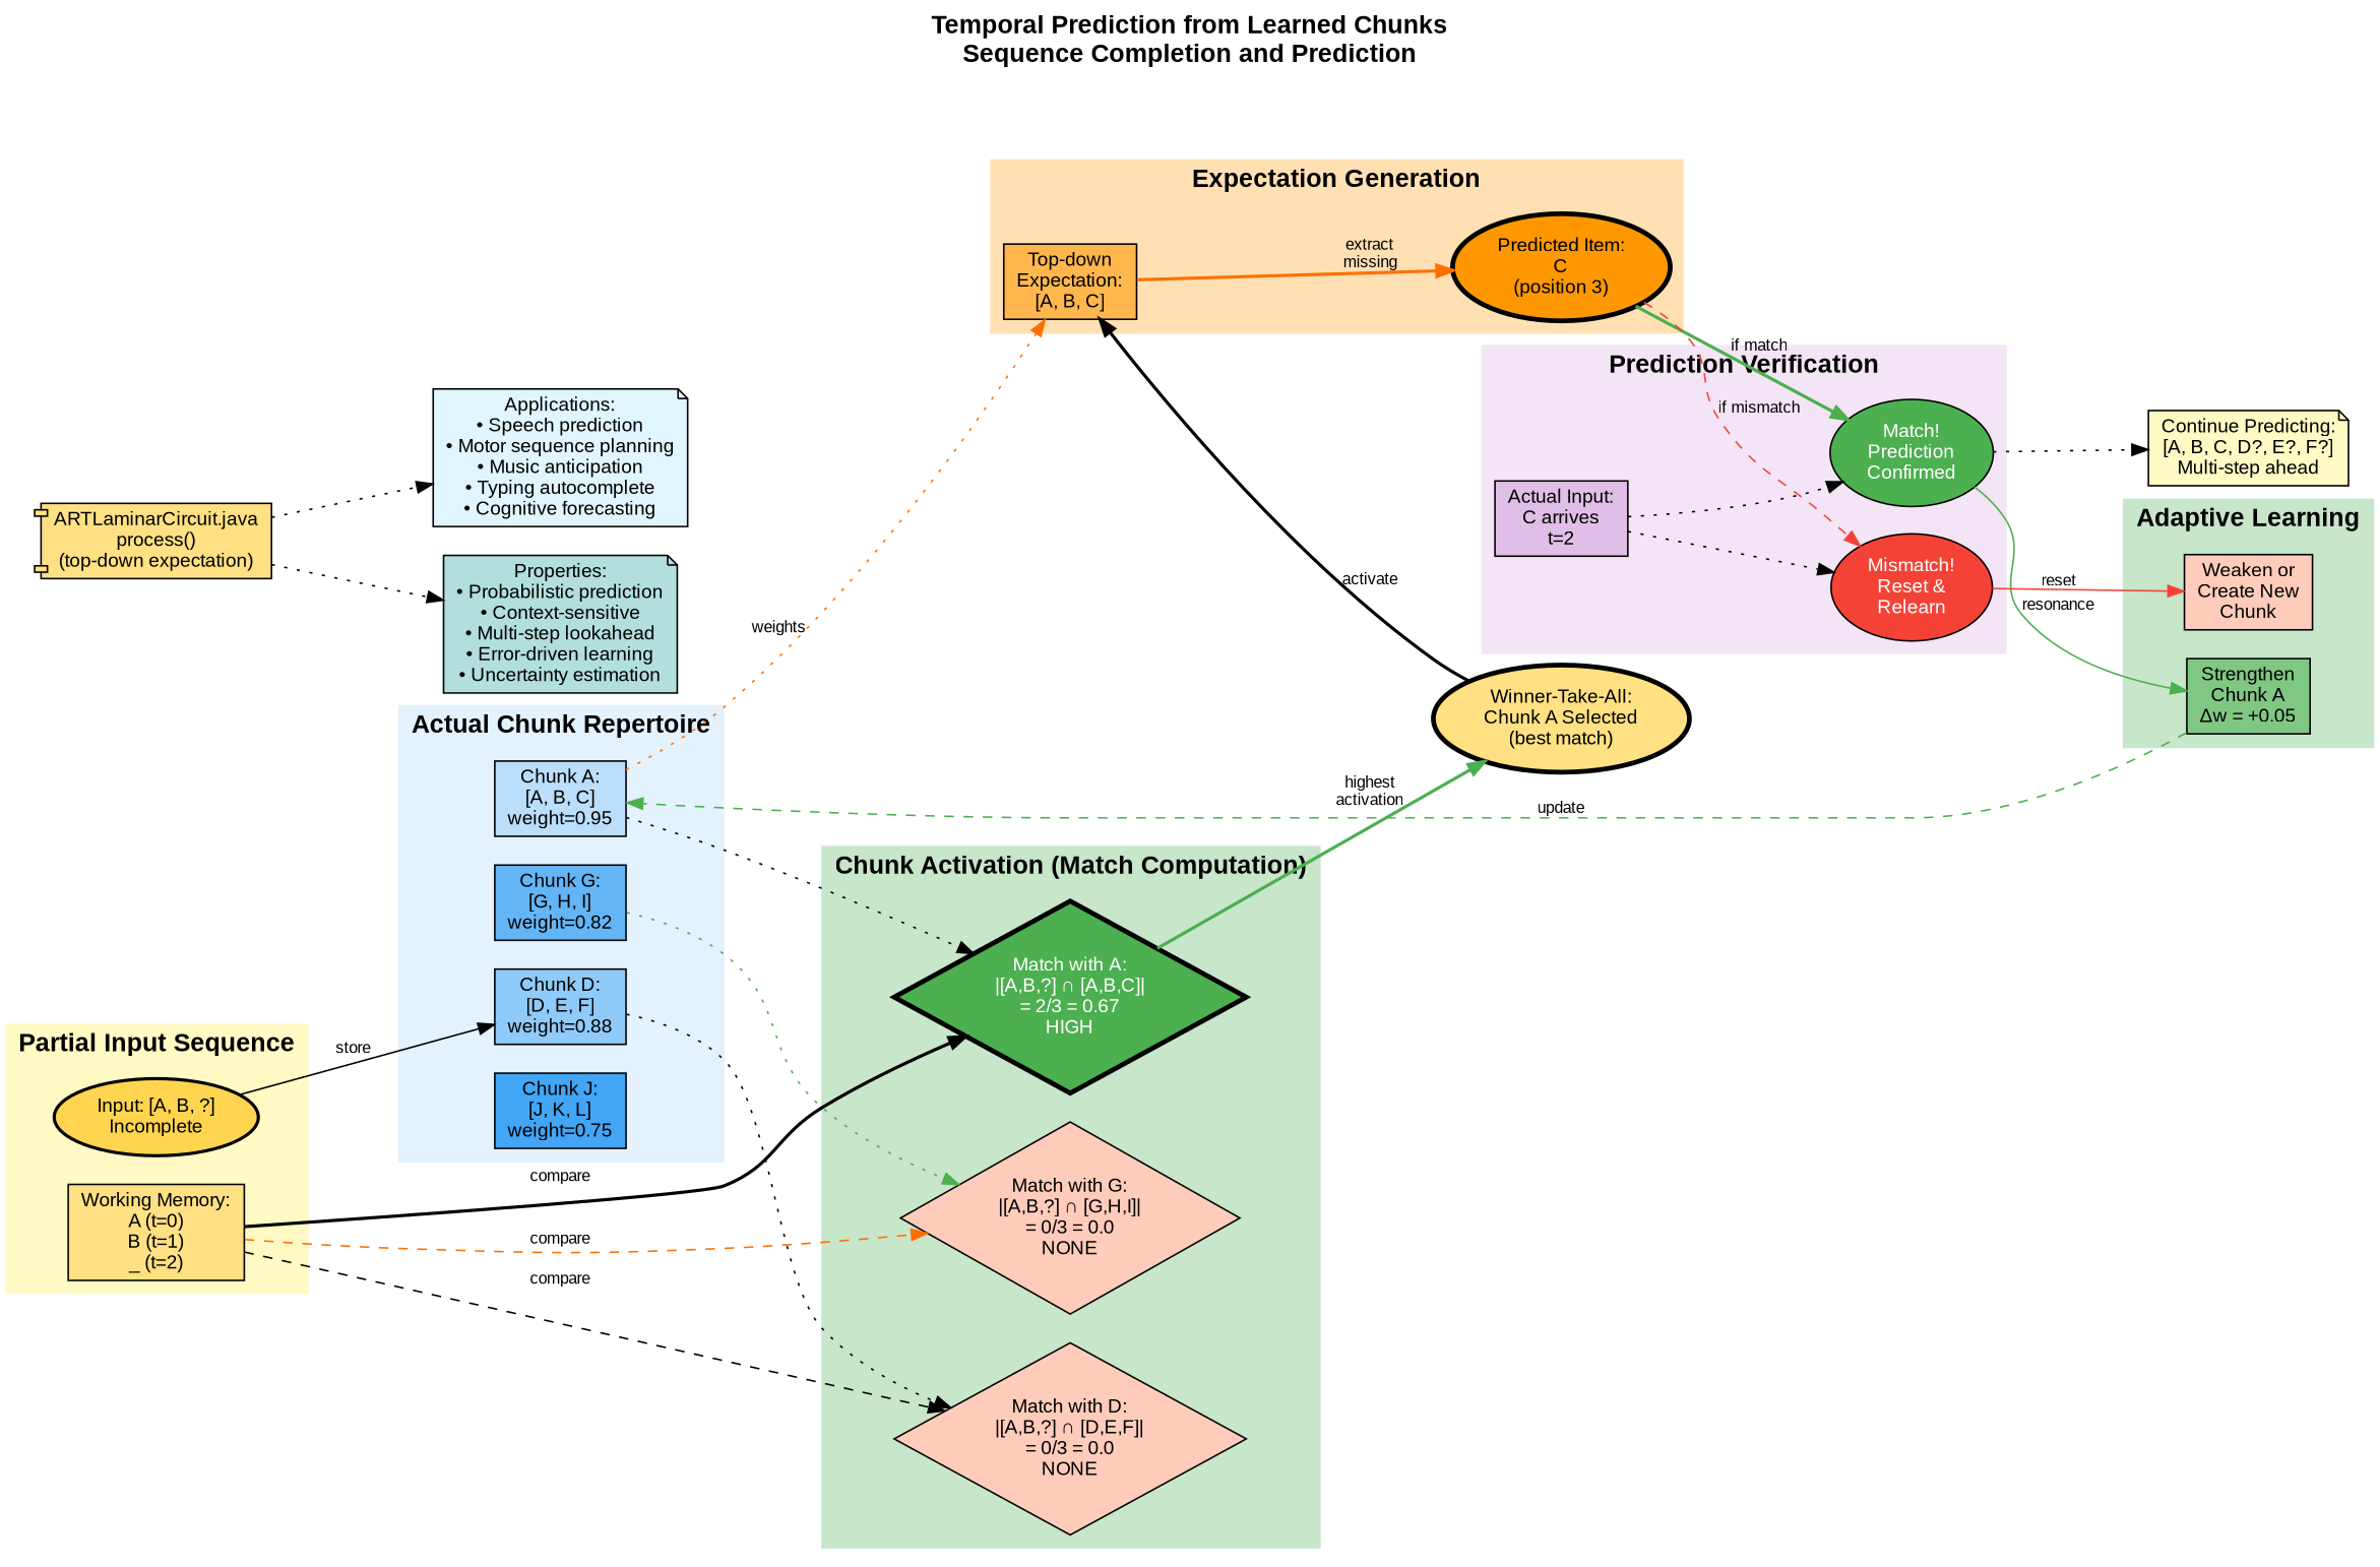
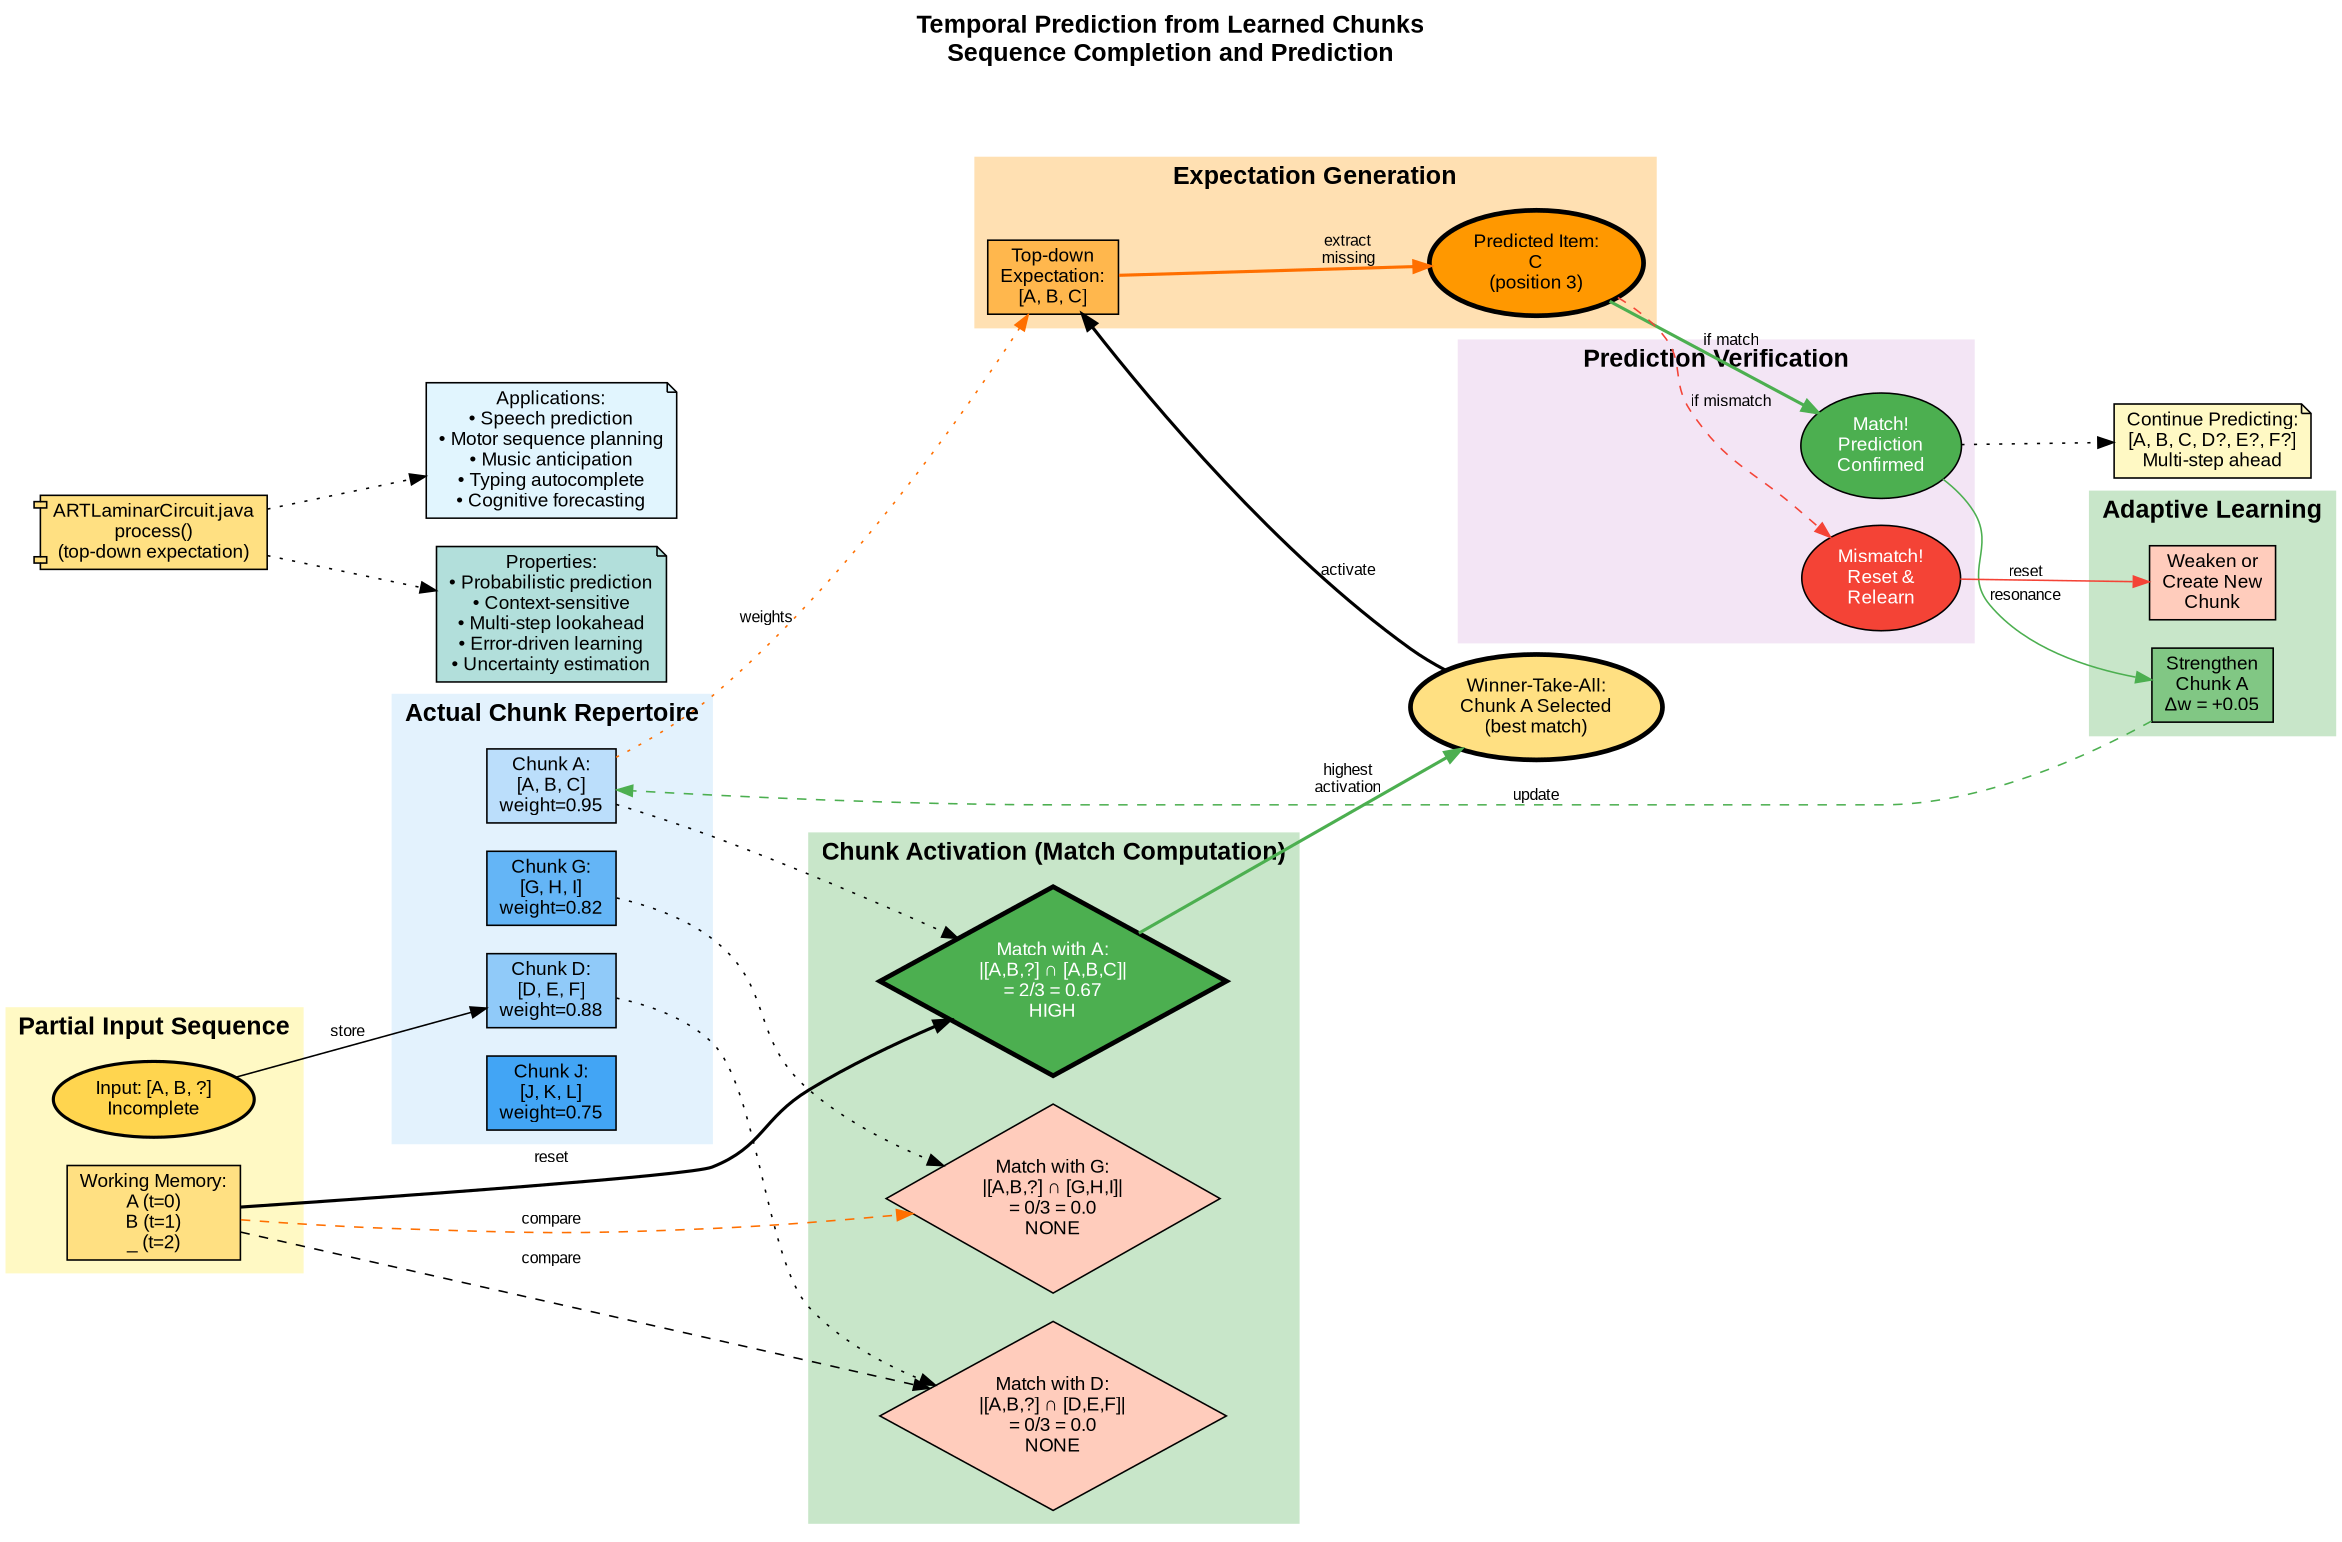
  digraph {
    bgcolor=white
    fontname="Arial Bold"
    fontsize=16
    label="Temporal Prediction from Learned Chunks\nSequence Completion and Prediction"
    labelloc=t
    rankdir=LR
    node [fillcolor="#FFE082" fontname=Arial fontsize=12 shape=box style=filled]
    edge [fontname=Arial fontsize=10 style=dotted]
    n1 [fillcolor="#BBDEFB" label="Chunk A:\n[A, B, C]\nweight=0.95"]
    n2 [fillcolor="#90CAF9" label="Chunk D:\n[D, E, F]\nweight=0.88"]
    n3 [fillcolor="#64B5F6" label="Chunk G:\n[G, H, I]\nweight=0.82"]
    n4 [fillcolor="#42A5F5" label="Chunk J:\n[J, K, L]\nweight=0.75"]
    n5 [fillcolor="#FFD54F" label="Input: [A, B, ?]\nIncomplete" penwidth=2 shape=ellipse]
    n6 [label="Working Memory:\nA (t=0)\nB (t=1)\n_ (t=2)"]
    n7 [fillcolor="#4CAF50" fontcolor=white label="Match with A:\n|[A,B,?] ∩ [A,B,C]|\n= 2/3 = 0.67\nHIGH" penwidth=3 shape=diamond]
    n8 [fillcolor="#FFCCBC" label="Match with D:\n|[A,B,?] ∩ [D,E,F]|\n= 0/3 = 0.0\nNONE" shape=diamond]
    n9 [fillcolor="#FFCCBC" label="Match with G:\n|[A,B,?] ∩ [G,H,I]|\n= 0/3 = 0.0\nNONE" shape=diamond]
    n10 [fillcolor="#FFB74D" label="Top-down\nExpectation:\n[A, B, C]"]
    n11 [fillcolor="#FF9800" label="Predicted Item:\nC\n(position 3)" penwidth=3 shape=ellipse]
-   n12 [fillcolor="#E1BEE7" label="Actual Input:\nC arrives\nt=2"]
    n13 [fillcolor="#4CAF50" fontcolor=white label="Match!\nPrediction\nConfirmed" shape=ellipse]
    n14 [fillcolor="#F44336" fontcolor=white label="Mismatch!\nReset &\nRelearn" shape=ellipse]
    n15 [fillcolor="#81C784" label="Strengthen\nChunk A\nΔw = +0.05"]
    n16 [fillcolor="#FFCCBC" label="Weaken or\nCreate New\nChunk"]
    n17 [label="Winner-Take-All:\nChunk A Selected\n(best match)" penwidth=3 shape=ellipse]
    n18 [fillcolor="#FFF9C4" label="Continue Predicting:\n[A, B, C, D?, E?, F?]\nMulti-step ahead" shape=note]
    n19 [label="ARTLaminarCircuit.java\nprocess()\n(top-down expectation)" shape=component]
    n20 [fillcolor="#E1F5FE" label="Applications:\n• Speech prediction\n• Motor sequence planning\n• Music anticipation\n• Typing autocomplete\n• Cognitive forecasting" shape=note]
    n21 [fillcolor="#B2DFDB" label="Properties:\n• Probabilistic prediction\n• Context-sensitive\n• Multi-step lookahead\n• Error-driven learning\n• Uncertainty estimation" shape=note]
    subgraph cluster_1 {
      color="#E3F2FD"
      label="Actual Chunk Repertoire"
      style=filled
      n1
      n2
      n3
      n4
    }
    subgraph cluster_2 {
      color="#FFF9C4"
      label="Partial Input Sequence"
      style=filled
      n5
      n6
    }
    subgraph cluster_3 {
      color="#FFE0B2"
      label="Expectation Generation"
      style=filled
      n10
      n11
    }
    subgraph cluster_4 {
      color="#C8E6C9"
      label="Chunk Activation (Match Computation)"
      style=filled
      n7
      n8
      n9
    }
    subgraph cluster_5 {
      color="#F3E5F5"
      label="Prediction Verification"
      style=filled
-     n12
      n13
      n14
    }
    subgraph cluster_6 {
      color="#C8E6C9"
      label="Adaptive Learning"
      style=filled
      n15
      n16
    }
    n1 -> n7
    n1 -> n10 [color="#FF6F00" label=weights]
    n2 -> n8
-   n3 -> n9 [color="#4CAF50"]
+   n3 -> n9
    n5 -> n2 [label=store style=""]
-   n6 -> n7 [label=compare penwidth=2 style=""]
+   n6 -> n7 [label=reset penwidth=2 style=""]
    n6 -> n8 [label=compare style=dashed]
    n6 -> n9 [color="#FF6F00" label=compare style=dashed]
    n7 -> n17 [color="#4CAF50" label="highest\nactivation" penwidth=2 style=""]
    n10 -> n11 [color="#FF6F00" label="extract\nmissing" penwidth=2 style=""]
    n11 -> n13 [color="#4CAF50" label="if match" penwidth=2 style=""]
    n11 -> n14 [color="#F44336" label="if mismatch" style=dashed]
-   n12 -> n13
-   n12 -> n14
    n13 -> n15 [color="#4CAF50" label=resonance style=""]
    n13 -> n18
    n14 -> n16 [color="#F44336" label=reset style=""]
    n15 -> n1 [color="#4CAF50" label=update style=dashed]
    n17 -> n10 [label=activate penwidth=2 style=""]
    n19 -> n20
    n19 -> n21
  }
